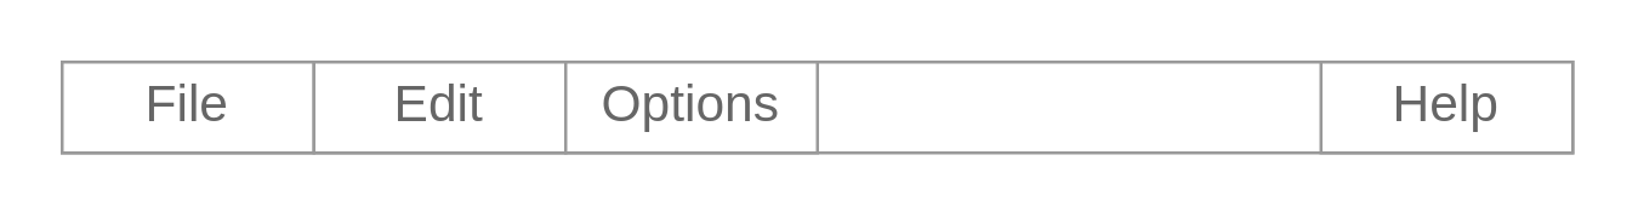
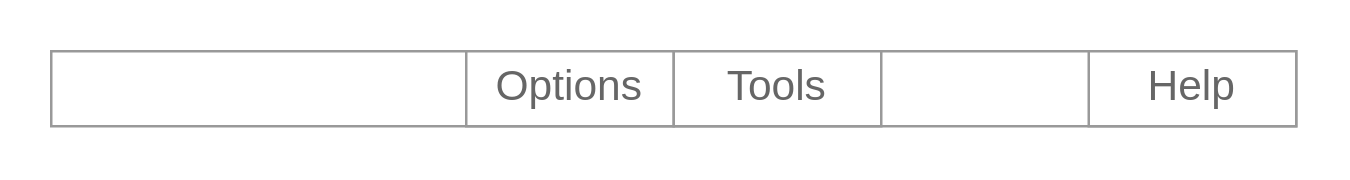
  <mxCell id="0" />
  <mxCell id="1" parent="0" />
  <mxCell id="2" value="" style="strokeWidth=1;shadow=0;dashed=0;align=center;html=1;shape=mxgraph.mockup.forms.rrect;rSize=0;strokeColor=#999999;" vertex="1" parent="1"><mxGeometry x="20" y="20" width="498" height="30" as="geometry" /></mxCell>
- <mxCell id="3" value="File" style="strokeColor=inherit;fillColor=inherit;gradientColor=inherit;strokeWidth=1;shadow=0;dashed=0;align=center;html=1;shape=mxgraph.mockup.forms.rrect;rSize=0;fontSize=17;fontColor=#666666;whiteSpace=wrap;" vertex="1" parent="2"><mxGeometry width="83" height="30" as="geometry" /></mxCell>
- <mxCell id="4" value="Edit" style="strokeColor=inherit;fillColor=inherit;gradientColor=inherit;strokeWidth=1;shadow=0;dashed=0;align=center;html=1;shape=mxgraph.mockup.forms.rrect;rSize=0;fontSize=17;fontColor=#666666;whiteSpace=wrap;" vertex="1" parent="2"><mxGeometry x="83" width="83" height="30" as="geometry" /></mxCell>
  <mxCell id="5" value="Options" style="strokeColor=inherit;fillColor=inherit;gradientColor=inherit;strokeWidth=1;shadow=0;dashed=0;align=center;html=1;shape=mxgraph.mockup.forms.rrect;rSize=0;fontSize=17;fontColor=#666666;whiteSpace=wrap;" vertex="1" parent="2"><mxGeometry x="166" width="83" height="30" as="geometry" /></mxCell>
+ <mxCell id="6" value="Tools" style="strokeColor=inherit;fillColor=inherit;gradientColor=inherit;strokeWidth=1;shadow=0;dashed=0;align=center;html=1;shape=mxgraph.mockup.forms.rrect;rSize=0;fontSize=17;fontColor=#666666;whiteSpace=wrap;" vertex="1" parent="2"><mxGeometry x="249" width="83" height="30" as="geometry" /></mxCell>
  <mxCell id="7" value="Help" style="strokeColor=inherit;fillColor=inherit;gradientColor=inherit;strokeWidth=1;shadow=0;dashed=0;align=center;html=1;shape=mxgraph.mockup.forms.rrect;rSize=0;fontSize=17;fontColor=#666666;whiteSpace=wrap;" vertex="1" parent="2"><mxGeometry x="415" width="83" height="30" as="geometry" /></mxCell>
